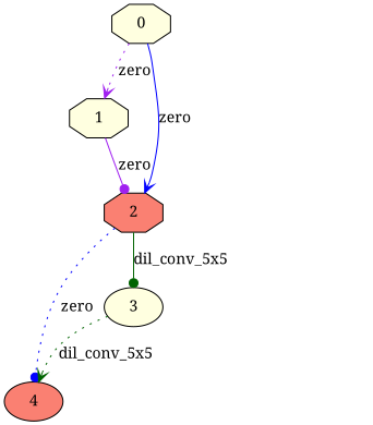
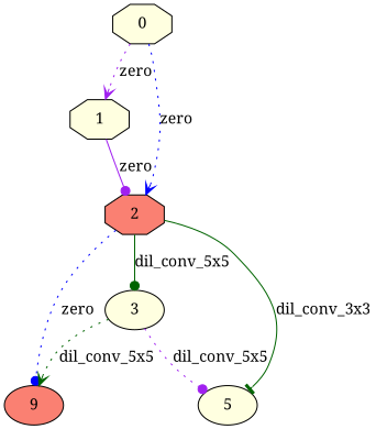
  digraph {
    fontname="Noto Serif"
    node [fillcolor=lightyellow fontname="Noto Serif" shape=octagon style=filled]
    edge [arrowhead=dot color=purple fontname="Noto Serif" style=dotted]
    0
    1
    2 [fillcolor=salmon]
    3 [shape=ellipse]
-   4 [fillcolor=salmon shape=ellipse]
+   4 [fillcolor=salmon shape=ellipse label=9]
+   5 [shape=ellipse]
    0 -> 1 [arrowhead=vee label=zero]
-   0 -> 2 [arrowhead=vee color=blue label=zero style=solid]
+   0 -> 2 [arrowhead=vee color=blue label=zero]
    1 -> 2 [label=zero style=solid]
    2 -> 3 [color=darkgreen label=dil_conv_5x5 style=solid]
    2 -> 4 [color=blue label=zero]
+   2 -> 5 [arrowhead=tee color=darkgreen label=dil_conv_3x3 style=solid]
    3 -> 4 [arrowhead=vee color=darkgreen label=dil_conv_5x5]
+   3 -> 5 [label=dil_conv_5x5]
  }
